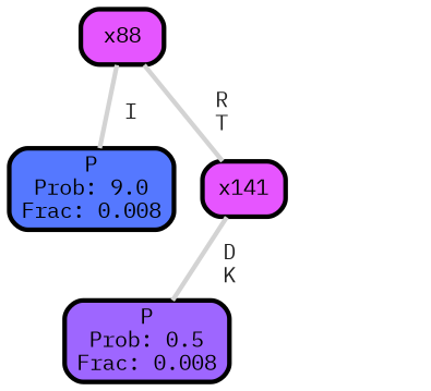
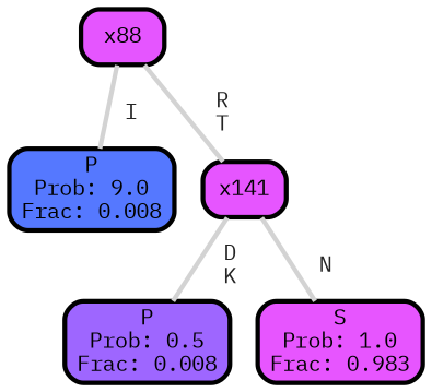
  graph {
    fontname="IBM Plex Mono"
    ranksep="0 equally"
    splines=straight
    node [color=black fontcolor=black fontname="IBM Plex Mono" penwidth=3 shape=box style="filled, rounded"]
    edge [color=lightgray fontcolor=grey14 fontname="IBM Plex Mono" fontweight=bold penwidth=3]
    n1 [fillcolor="#5578ff" label="P\nProb: 9.0\nFrac: 0.008"]
    n2 [fillcolor="#e555ff" label=x88]
    n3 [fillcolor="#e655ff" label=x141]
    n4 [fillcolor="#9e66ff" label="P\nProb: 0.5\nFrac: 0.008"]
+   n5 [fillcolor="#e755ff" label="S\nProb: 1.0\nFrac: 0.983"]
    subgraph sub_1 {
      rank=same
    }
    n2 -- n1 [label=" I"]
    n2 -- n3 [label=" R\n T"]
    n3 -- n4 [label=" D\n K"]
+   n3 -- n5 [label=" N"]
  }
